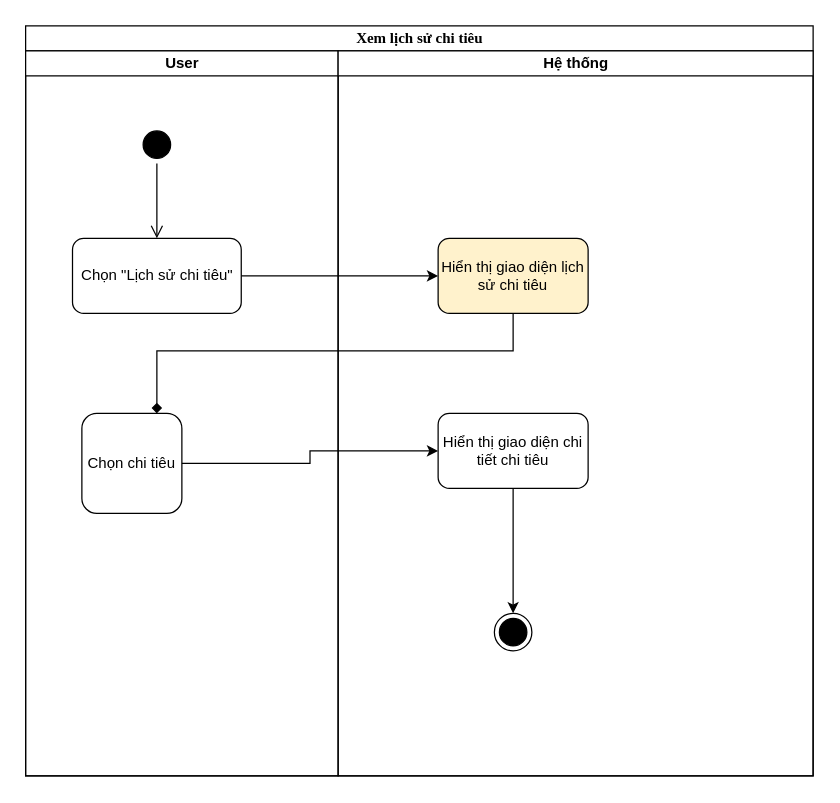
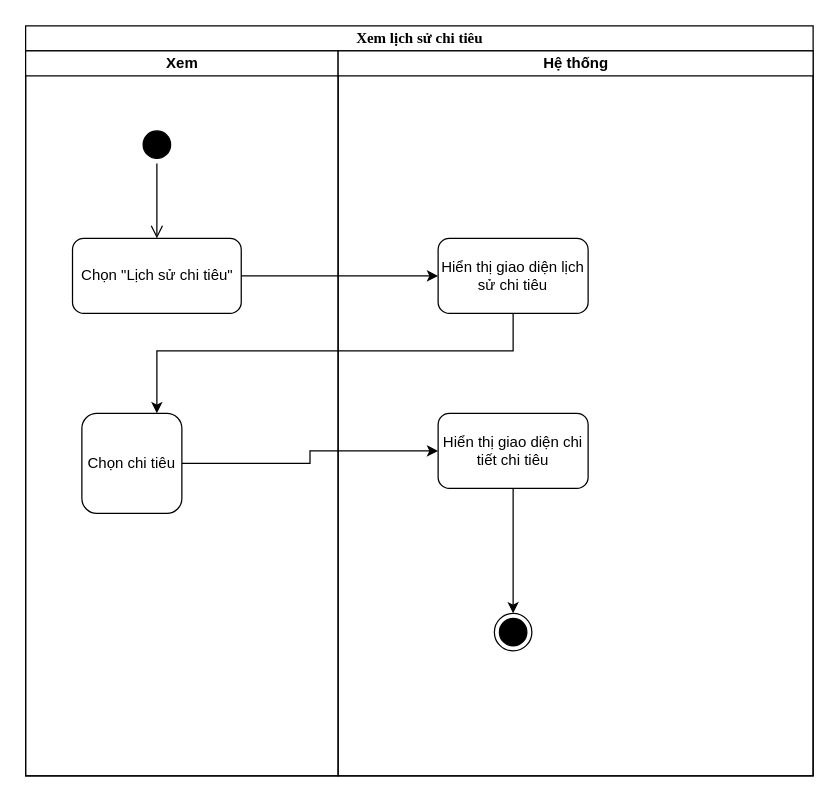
  <mxCell id="0" />
  <mxCell id="1" parent="0" />
  <mxCell id="2" value="Xem lịch sử chi tiêu" style="swimlane;html=1;childLayout=stackLayout;startSize=20;rounded=0;shadow=0;comic=0;labelBackgroundColor=none;strokeWidth=1;fontFamily=Verdana;fontSize=12;align=center;" parent="1" vertex="1"><mxGeometry x="20" y="20" width="630" height="600" as="geometry" /></mxCell>
- <mxCell id="3" value="User" style="swimlane;html=1;startSize=20;" parent="2" vertex="1"><mxGeometry y="20" width="250" height="580" as="geometry" /></mxCell>
+ <mxCell id="3" value="Xem" style="swimlane;html=1;startSize=20;" parent="2" vertex="1"><mxGeometry y="20" width="250" height="580" as="geometry" /></mxCell>
  <mxCell id="4" value="Hệ thống" style="swimlane;html=1;startSize=20;" parent="2" vertex="1"><mxGeometry x="250" y="20" width="380" height="580" as="geometry" /></mxCell>
  <mxCell id="5" value="" style="ellipse;html=1;shape=endState;fillColor=#000000;strokeColor=#000000;" vertex="1" parent="4"><mxGeometry x="125" y="450" width="30" height="30" as="geometry" /></mxCell>
  <mxCell id="6" value="" style="ellipse;html=1;shape=startState;fillColor=#000000;strokeColor=#000000;" vertex="1" parent="1"><mxGeometry x="110" y="100" width="30" height="30" as="geometry" /></mxCell>
  <mxCell id="7" value="" style="edgeStyle=orthogonalEdgeStyle;html=1;verticalAlign=bottom;endArrow=open;endSize=8;strokeColor=#000000;rounded=0;" edge="1" parent="1" source="6" target="8"><mxGeometry relative="1" as="geometry"><mxPoint x="105" y="150" as="targetPoint" /></mxGeometry></mxCell>
  <mxCell id="8" value="Chọn &quot;Lịch sử chi tiêu&quot;" style="rounded=1;whiteSpace=wrap;html=1;strokeColor=#000000;" vertex="1" parent="1"><mxGeometry x="57.5" y="190" width="135" height="60" as="geometry" /></mxCell>
  <mxCell id="9" value="Chọn chi tiêu" style="rounded=1;whiteSpace=wrap;html=1;strokeColor=#000000;" vertex="1" parent="1"><mxGeometry x="65" y="330" width="80" height="80" as="geometry" /></mxCell>
  <mxCell id="10" style="edgeStyle=orthogonalEdgeStyle;rounded=0;orthogonalLoop=1;jettySize=auto;html=1;entryX=0;entryY=0.5;entryDx=0;entryDy=0;strokeColor=#000000;" edge="1" parent="1" source="8" target="13"><mxGeometry relative="1" as="geometry" /></mxCell>
- <mxCell id="11" style="edgeStyle=orthogonalEdgeStyle;rounded=0;orthogonalLoop=1;jettySize=auto;html=1;strokeColor=#000000;endArrow=diamond;" edge="1" parent="1" source="13" target="9"><mxGeometry relative="1" as="geometry"><Array as="points"><mxPoint x="410" y="280" /><mxPoint x="125" y="280" /></Array></mxGeometry></mxCell>
+ <mxCell id="11" style="edgeStyle=orthogonalEdgeStyle;rounded=0;orthogonalLoop=1;jettySize=auto;html=1;strokeColor=#000000;" edge="1" parent="1" source="13" target="9"><mxGeometry relative="1" as="geometry"><Array as="points"><mxPoint x="410" y="280" /><mxPoint x="125" y="280" /></Array></mxGeometry></mxCell>
  <mxCell id="12" style="edgeStyle=orthogonalEdgeStyle;rounded=0;orthogonalLoop=1;jettySize=auto;html=1;entryX=0;entryY=0.5;entryDx=0;entryDy=0;strokeColor=#000000;" edge="1" parent="1" source="9" target="15"><mxGeometry relative="1" as="geometry" /></mxCell>
- <mxCell id="13" value="Hiển thị giao diện lịch sử chi tiêu" style="rounded=1;whiteSpace=wrap;html=1;strokeColor=#000000;fillColor=#fff2cc;" vertex="1" parent="1"><mxGeometry x="350" y="190" width="120" height="60" as="geometry" /></mxCell>
+ <mxCell id="13" value="Hiển thị giao diện lịch sử chi tiêu" style="rounded=1;whiteSpace=wrap;html=1;strokeColor=#000000;" vertex="1" parent="1"><mxGeometry x="350" y="190" width="120" height="60" as="geometry" /></mxCell>
  <mxCell id="14" style="edgeStyle=orthogonalEdgeStyle;rounded=0;orthogonalLoop=1;jettySize=auto;html=1;entryX=0.5;entryY=0;entryDx=0;entryDy=0;strokeColor=#000000;" edge="1" parent="1" source="15" target="5"><mxGeometry relative="1" as="geometry" /></mxCell>
  <mxCell id="15" value="Hiển thị giao diện chi tiết chi tiêu" style="rounded=1;whiteSpace=wrap;html=1;strokeColor=#000000;" vertex="1" parent="1"><mxGeometry x="350" y="330" width="120" height="60" as="geometry" /></mxCell>
